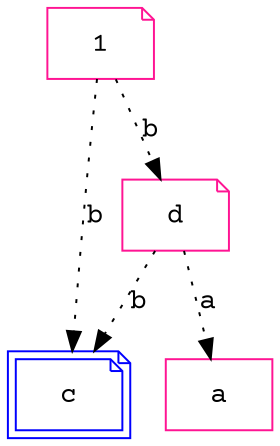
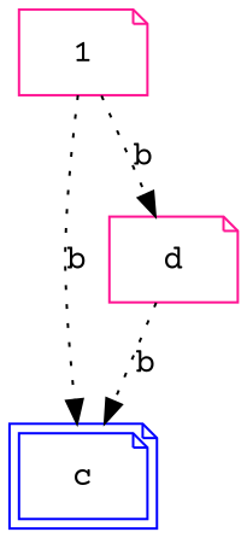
  digraph {
    fontname="Courier Prime"
    node [color=deeppink fontname="Courier Prime" shape=note]
    edge [fontname="Courier Prime" style=dotted]
    c [color=blue peripheries=2]
    1
    d
-   a [shape=box]
    1 -> c [label=b]
    1 -> d [label=b]
    d -> c [label=b]
-   d -> a [label=a]
  }
